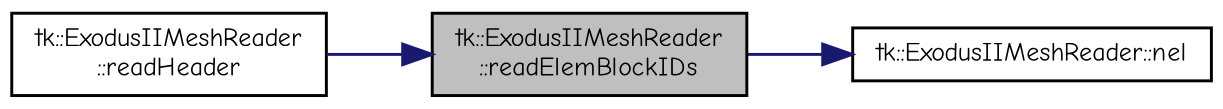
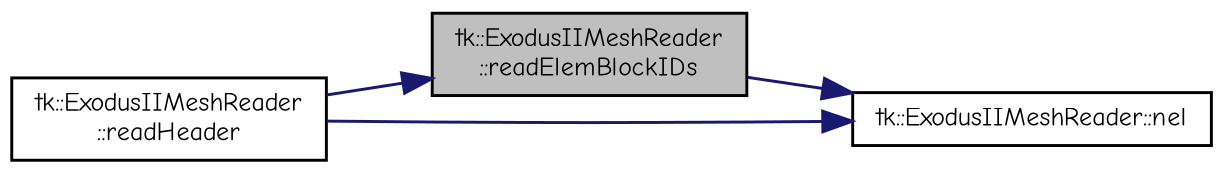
  digraph {
    fontname="Comic Neue"
    rankdir=LR
    node [color=black fontname="Comic Neue" fontsize=9 shape=record]
    edge [color=midnightblue fontname="Comic Neue" fontsize=9 labelfontname="sans-serif" labelfontsize=9 style=solid]
    n1 [fillcolor=grey75 fontcolor=black height=0.2 label="tk::ExodusIIMeshReader\l::readElemBlockIDs" style=filled width=0.4]
    n2 [height=0.2 label="tk::ExodusIIMeshReader::nel" width=0.4]
    n3 [height=0.2 label="tk::ExodusIIMeshReader\l::readHeader" width=0.4]
    n1 -> n2
    n3 -> n1
+   n3 -> n2
  }
